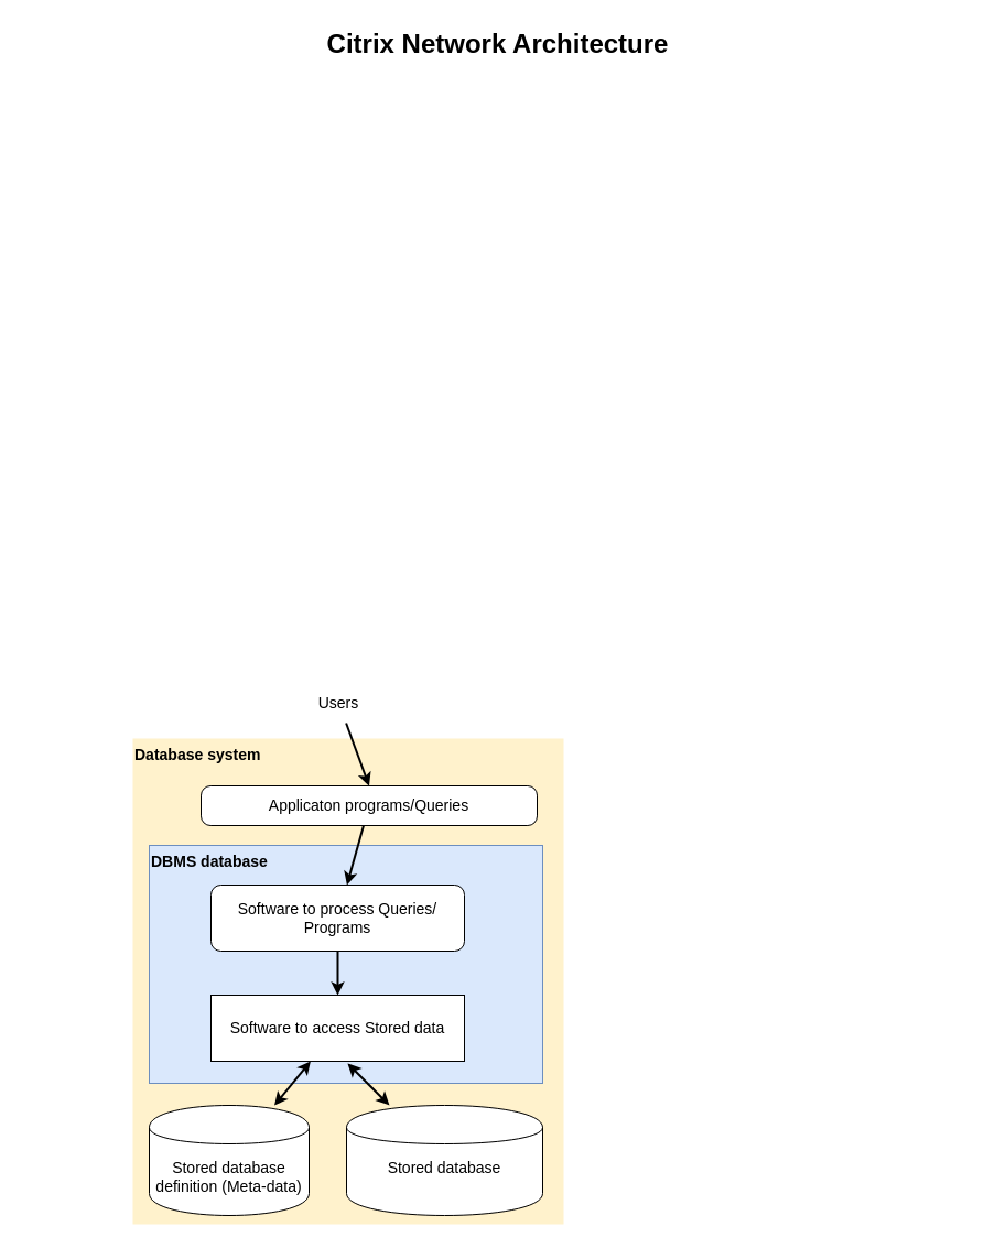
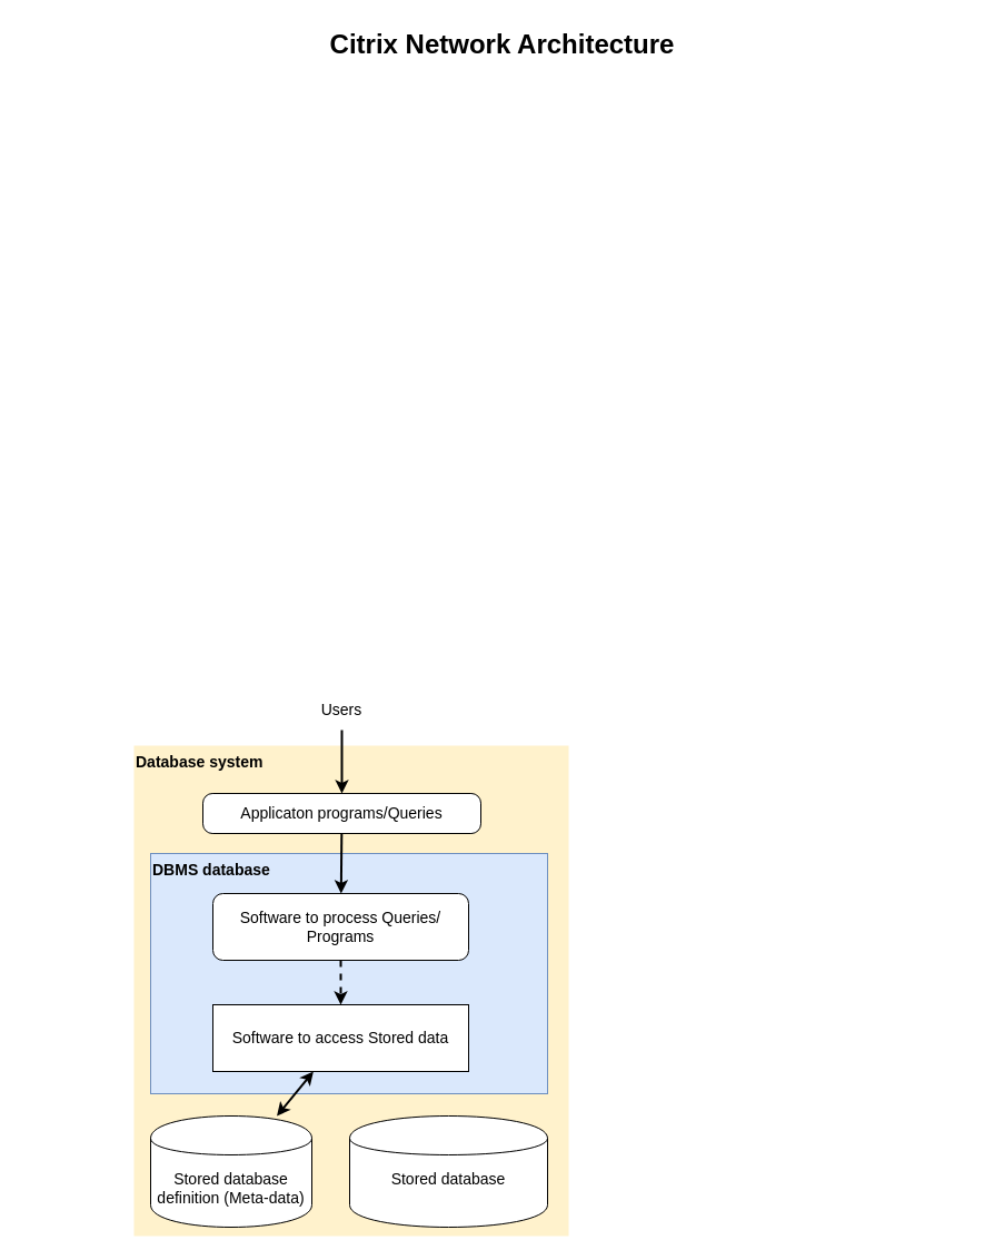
  <mxCell id="0" style=";html=1;" />
  <mxCell id="1" style=";html=1;" parent="0" />
  <mxCell id="2" value="&lt;div style=&quot;font-size: 14px;&quot;&gt;Database system&lt;/div&gt;" style="whiteSpace=wrap;html=1;fillColor=#fff2cc;fontSize=14;strokeColor=none;verticalAlign=top;fontStyle=1;align=left;" parent="1" vertex="1"><mxGeometry x="120" y="670" width="391" height="441" as="geometry" /></mxCell>
  <mxCell id="3" value="DBMS database" style="whiteSpace=wrap;html=1;fillColor=#dae8fc;fontSize=14;strokeColor=#6c8ebf;verticalAlign=top;fontStyle=1;align=left;" parent="1" vertex="1"><mxGeometry x="135" y="767" width="357" height="216" as="geometry" /></mxCell>
- <mxCell id="4" style="edgeStyle=none;rounded=0;html=1;jettySize=auto;orthogonalLoop=1;fontSize=14;endArrow=classic;endFill=1;strokeWidth=2;entryX=0.5;entryY=0;entryDx=0;entryDy=0;exitX=0.5;exitY=1;exitDx=0;exitDy=0;startArrow=none;startFill=0;" parent="1" source="6" target="7" edge="1"><mxGeometry relative="1" as="geometry"><mxPoint x="930" y="837.473" as="targetPoint" /></mxGeometry></mxCell>
+ <mxCell id="4" style="edgeStyle=none;rounded=0;html=1;jettySize=auto;orthogonalLoop=1;fontSize=14;endArrow=classic;endFill=1;strokeWidth=2;entryX=0.5;entryY=0;entryDx=0;entryDy=0;exitX=0.5;exitY=1;exitDx=0;exitDy=0;startArrow=none;startFill=0;dashed=1;" parent="1" source="6" target="7" edge="1"><mxGeometry relative="1" as="geometry"><mxPoint x="930" y="837.473" as="targetPoint" /></mxGeometry></mxCell>
  <mxCell id="5" value="Citrix Network Architecture" style="text;strokeColor=none;fillColor=none;html=1;fontSize=24;fontStyle=1;verticalAlign=middle;align=center;" parent="1" vertex="1"><mxGeometry x="20" y="20" width="861" height="40" as="geometry" /></mxCell>
  <mxCell id="6" value="Software to process Queries/ Programs" style="rounded=1;whiteSpace=wrap;html=1;fontSize=14;" vertex="1" parent="1"><mxGeometry x="191" y="803" width="230" height="60" as="geometry" /></mxCell>
  <mxCell id="7" value="Software to access Stored data" style="whiteSpace=wrap;html=1;fontSize=14;rounded=0;" vertex="1" parent="1"><mxGeometry x="191" y="903" width="230" height="60" as="geometry" /></mxCell>
  <mxCell id="8" value="&lt;div style=&quot;font-size: 14px;&quot;&gt;Stored database definition (Meta-data)&lt;br style=&quot;font-size: 14px;&quot;&gt;&lt;/div&gt;" style="shape=cylinder;whiteSpace=wrap;html=1;boundedLbl=1;backgroundOutline=1;fontSize=14;" vertex="1" parent="1"><mxGeometry x="135" y="1003" width="145" height="100" as="geometry" /></mxCell>
  <mxCell id="9" value="&lt;div style=&quot;font-size: 14px;&quot;&gt;Stored database&lt;/div&gt;&lt;div style=&quot;font-size: 14px;&quot;&gt;&lt;br style=&quot;font-size: 14px;&quot;&gt;&lt;/div&gt;" style="shape=cylinder;whiteSpace=wrap;html=1;boundedLbl=1;backgroundOutline=1;fontSize=14;" vertex="1" parent="1"><mxGeometry x="314" y="1003" width="178" height="100" as="geometry" /></mxCell>
  <mxCell id="10" style="edgeStyle=none;rounded=0;html=1;jettySize=auto;orthogonalLoop=1;fontSize=14;endArrow=classic;endFill=1;strokeWidth=2;startArrow=classic;startFill=1;" edge="1" parent="1" source="7" target="8"><mxGeometry relative="1" as="geometry"><mxPoint x="316" y="873" as="sourcePoint" /><mxPoint x="316" y="913" as="targetPoint" /></mxGeometry></mxCell>
- <mxCell id="11" style="edgeStyle=none;rounded=0;html=1;jettySize=auto;orthogonalLoop=1;fontSize=14;endArrow=classic;endFill=1;strokeWidth=2;startArrow=classic;startFill=1;exitX=0.539;exitY=1.033;exitDx=0;exitDy=0;exitPerimeter=0;" edge="1" parent="1" source="7" target="9"><mxGeometry relative="1" as="geometry"><mxPoint x="291.375" y="973" as="sourcePoint" /><mxPoint x="258.542" y="1013" as="targetPoint" /></mxGeometry></mxCell>
- <mxCell id="12" value="Applicaton programs/Queries" style="rounded=1;whiteSpace=wrap;html=1;fontSize=14;arcSize=24;" vertex="1" parent="1"><mxGeometry x="182" y="713" width="305" height="36" as="geometry" /></mxCell>
+ <mxCell id="12" value="Applicaton programs/Queries" style="rounded=1;whiteSpace=wrap;html=1;fontSize=14;arcSize=24;" vertex="1" parent="1"><mxGeometry x="182" y="713" width="250" height="36" as="geometry" /></mxCell>
  <mxCell id="13" style="edgeStyle=none;rounded=0;html=1;jettySize=auto;orthogonalLoop=1;fontSize=14;endArrow=classic;endFill=1;strokeWidth=2;startArrow=none;startFill=0;" edge="1" parent="1" source="12" target="6"><mxGeometry relative="1" as="geometry"><mxPoint x="309" y="750" as="sourcePoint" /><mxPoint x="312.5" y="796" as="targetPoint" /></mxGeometry></mxCell>
  <mxCell id="14" value="&lt;div&gt;Users&lt;/div&gt;" style="rounded=1;whiteSpace=wrap;html=1;fontSize=14;arcSize=24;strokeColor=none;" vertex="1" parent="1"><mxGeometry x="205" y="620" width="204" height="36" as="geometry" /></mxCell>
  <mxCell id="15" style="edgeStyle=none;rounded=0;html=1;jettySize=auto;orthogonalLoop=1;fontSize=14;endArrow=classic;endFill=1;strokeWidth=2;startArrow=none;startFill=0;entryX=0.5;entryY=0;entryDx=0;entryDy=0;" edge="1" parent="1" source="14" target="12"><mxGeometry relative="1" as="geometry"><mxPoint x="316.824" y="759" as="sourcePoint" /><mxPoint x="301" y="710" as="targetPoint" /></mxGeometry></mxCell>
